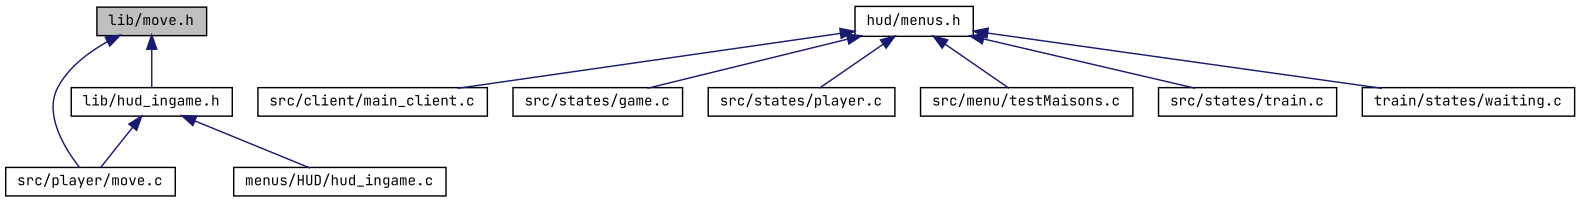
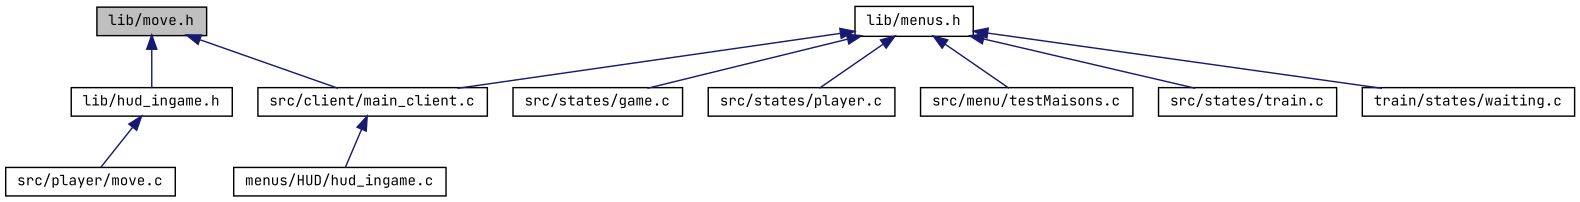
  digraph {
    fontname="JetBrains Mono"
    node [color=black fillcolor=white fontname="JetBrains Mono" fontsize=10 shape=record style=filled]
    edge [color=midnightblue dir=back fontname="JetBrains Mono" fontsize=10 labelfontname=Helvetica labelfontsize=10 style=solid]
    n1 [fillcolor=grey75 fontcolor=black height=0.2 label="lib/move.h" width=0.4]
    n2 [height=0.2 label="lib/hud_ingame.h" width=0.4]
    n3 [height=0.2 label="src/player/move.c" width=0.4]
    n4 [height=0.2 label="menus/HUD/hud_ingame.c" width=0.4]
-   n5 [height=0.2 label="hud/menus.h" width=0.4]
+   n5 [height=0.2 label="lib/menus.h" width=0.4]
    n6 [height=0.2 label="src/client/main_client.c" width=0.4]
    n7 [height=0.2 label="src/states/game.c" width=0.4]
    n8 [height=0.2 label="src/states/player.c" width=0.4]
    n9 [height=0.2 label="src/menu/testMaisons.c" width=0.4]
    n10 [height=0.2 label="src/states/train.c" width=0.4]
    n11 [height=0.2 label="train/states/waiting.c" width=0.4]
    n1 -> n2
-   n1 -> n3
+   n1 -> n6
    n2 -> n3
-   n2 -> n4
+   n6 -> n4
    n5 -> n6
    n5 -> n7
    n5 -> n8
    n5 -> n9
    n5 -> n10
    n5 -> n11
  }
